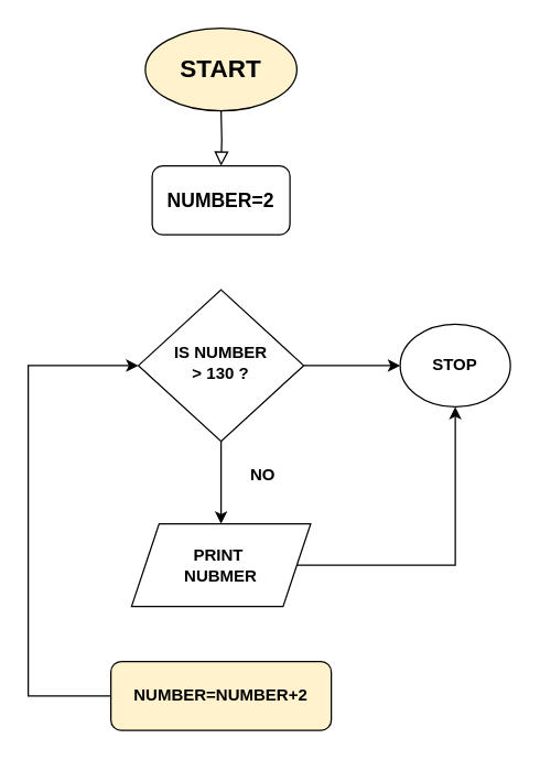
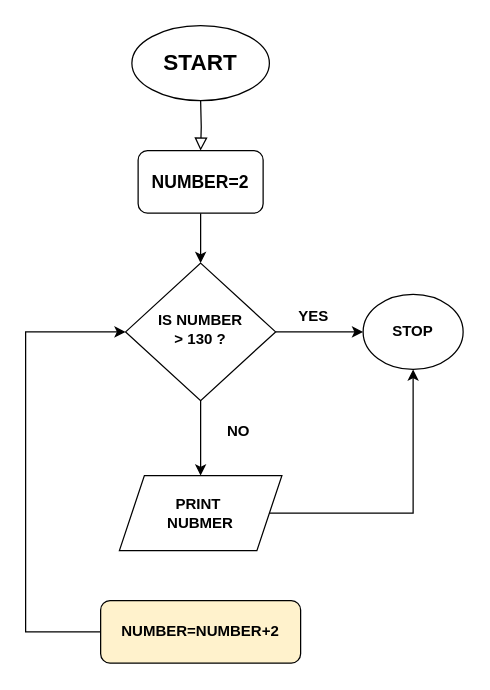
  <mxCell id="0" />
  <mxCell id="1" parent="0" />
  <mxCell id="2" value="" style="rounded=0;html=1;jettySize=auto;orthogonalLoop=1;fontSize=12;endArrow=block;endFill=0;endSize=8;strokeWidth=1;shadow=0;labelBackgroundColor=none;edgeStyle=orthogonalEdgeStyle;entryX=0.5;entryY=0;entryDx=0;entryDy=0;fontStyle=1" edge="1" parent="1" target="8"><mxGeometry relative="1" as="geometry"><mxPoint x="160" y="80" as="sourcePoint" /></mxGeometry></mxCell>
  <mxCell id="3" value="" style="edgeStyle=orthogonalEdgeStyle;rounded=0;orthogonalLoop=1;jettySize=auto;html=1;" edge="1" parent="1" source="5" target="14"><mxGeometry relative="1" as="geometry" /></mxCell>
  <mxCell id="4" value="" style="edgeStyle=orthogonalEdgeStyle;rounded=0;orthogonalLoop=1;jettySize=auto;html=1;" edge="1" parent="1" source="5" target="15"><mxGeometry relative="1" as="geometry" /></mxCell>
  <mxCell id="5" value="IS NUMBER&lt;br&gt;&amp;gt; 130 ?" style="rhombus;whiteSpace=wrap;html=1;shadow=0;fontFamily=Helvetica;fontSize=12;align=center;strokeWidth=1;spacing=6;spacingTop=-4;fontStyle=1" vertex="1" parent="1"><mxGeometry x="100" y="210" width="120" height="110" as="geometry" /></mxCell>
  <mxCell id="6" value="NUMBER=NUMBER+2" style="rounded=1;whiteSpace=wrap;html=1;fontSize=12;glass=0;strokeWidth=1;shadow=0;fontStyle=1;fillColor=#fff2cc;" vertex="1" parent="1"><mxGeometry x="80.01" y="480" width="159.99" height="50" as="geometry" /></mxCell>
+ <mxCell id="7" value="" style="edgeStyle=orthogonalEdgeStyle;rounded=0;orthogonalLoop=1;jettySize=auto;html=1;" edge="1" parent="1" source="8" target="5"><mxGeometry relative="1" as="geometry" /></mxCell>
  <mxCell id="8" value="&lt;font style=&quot;font-size: 14px;&quot;&gt;NUMBER=2&lt;/font&gt;" style="rounded=1;whiteSpace=wrap;html=1;fontStyle=1;fontSize=12;" vertex="1" parent="1"><mxGeometry x="110" y="120" width="100" height="50" as="geometry" /></mxCell>
- <mxCell id="9" value="&lt;font style=&quot;font-size: 18px;&quot;&gt;START&lt;/font&gt;" style="ellipse;whiteSpace=wrap;html=1;fontStyle=1;fontSize=12;fillColor=#fff2cc;" vertex="1" parent="1"><mxGeometry x="105" y="20" width="110" height="60" as="geometry" /></mxCell>
+ <mxCell id="9" value="&lt;font style=&quot;font-size: 18px;&quot;&gt;START&lt;/font&gt;" style="ellipse;whiteSpace=wrap;html=1;fontStyle=1;fontSize=12;" vertex="1" parent="1"><mxGeometry x="105" y="20" width="110" height="60" as="geometry" /></mxCell>
  <mxCell id="10" style="edgeStyle=orthogonalEdgeStyle;rounded=0;orthogonalLoop=1;jettySize=auto;html=1;exitX=0.5;exitY=1;exitDx=0;exitDy=0;fontStyle=1;fontSize=12;" edge="1" parent="1" source="14" target="14"><mxGeometry relative="1" as="geometry" /></mxCell>
  <mxCell id="11" value="" style="endArrow=classic;html=1;rounded=0;exitX=0;exitY=0.5;exitDx=0;exitDy=0;fontStyle=1;fontSize=12;entryX=0;entryY=0.5;entryDx=0;entryDy=0;" edge="1" parent="1" source="6" target="5"><mxGeometry width="50" height="50" relative="1" as="geometry"><mxPoint x="40" y="480" as="sourcePoint" /><mxPoint x="60" y="250" as="targetPoint" /><Array as="points"><mxPoint x="20" y="505" /><mxPoint x="20" y="265" /></Array></mxGeometry></mxCell>
  <mxCell id="12" value="" style="endArrow=classic;html=1;rounded=0;fontStyle=1;fontSize=12;" edge="1" parent="1" target="14"><mxGeometry width="50" height="50" relative="1" as="geometry"><mxPoint x="160" y="420" as="sourcePoint" /><mxPoint x="159.5" y="460" as="targetPoint" /><Array as="points" /></mxGeometry></mxCell>
  <mxCell id="13" value="" style="edgeStyle=orthogonalEdgeStyle;rounded=0;orthogonalLoop=1;jettySize=auto;html=1;" edge="1" parent="1" source="14" target="15"><mxGeometry relative="1" as="geometry" /></mxCell>
  <mxCell id="14" value="PRINT&amp;nbsp;&lt;br&gt;NUBMER" style="shape=parallelogram;perimeter=parallelogramPerimeter;whiteSpace=wrap;html=1;fixedSize=1;fontStyle=1;fontSize=12;" vertex="1" parent="1"><mxGeometry x="95.01" y="380" width="130" height="60" as="geometry" /></mxCell>
  <mxCell id="15" value="&lt;b&gt;STOP&lt;/b&gt;" style="ellipse;whiteSpace=wrap;html=1;" vertex="1" parent="1"><mxGeometry x="290" y="235" width="80" height="60" as="geometry" /></mxCell>
+ <mxCell id="16" value="&lt;b&gt;YES&lt;/b&gt;" style="text;html=1;align=center;verticalAlign=middle;resizable=0;points=[];autosize=1;strokeColor=none;fillColor=none;" vertex="1" parent="1"><mxGeometry x="225" y="238" width="50" height="30" as="geometry" /></mxCell>
  <mxCell id="17" value="&lt;b&gt;NO&lt;/b&gt;" style="text;html=1;align=center;verticalAlign=middle;resizable=0;points=[];autosize=1;strokeColor=none;fillColor=none;" vertex="1" parent="1"><mxGeometry x="170" y="330" width="40" height="30" as="geometry" /></mxCell>
